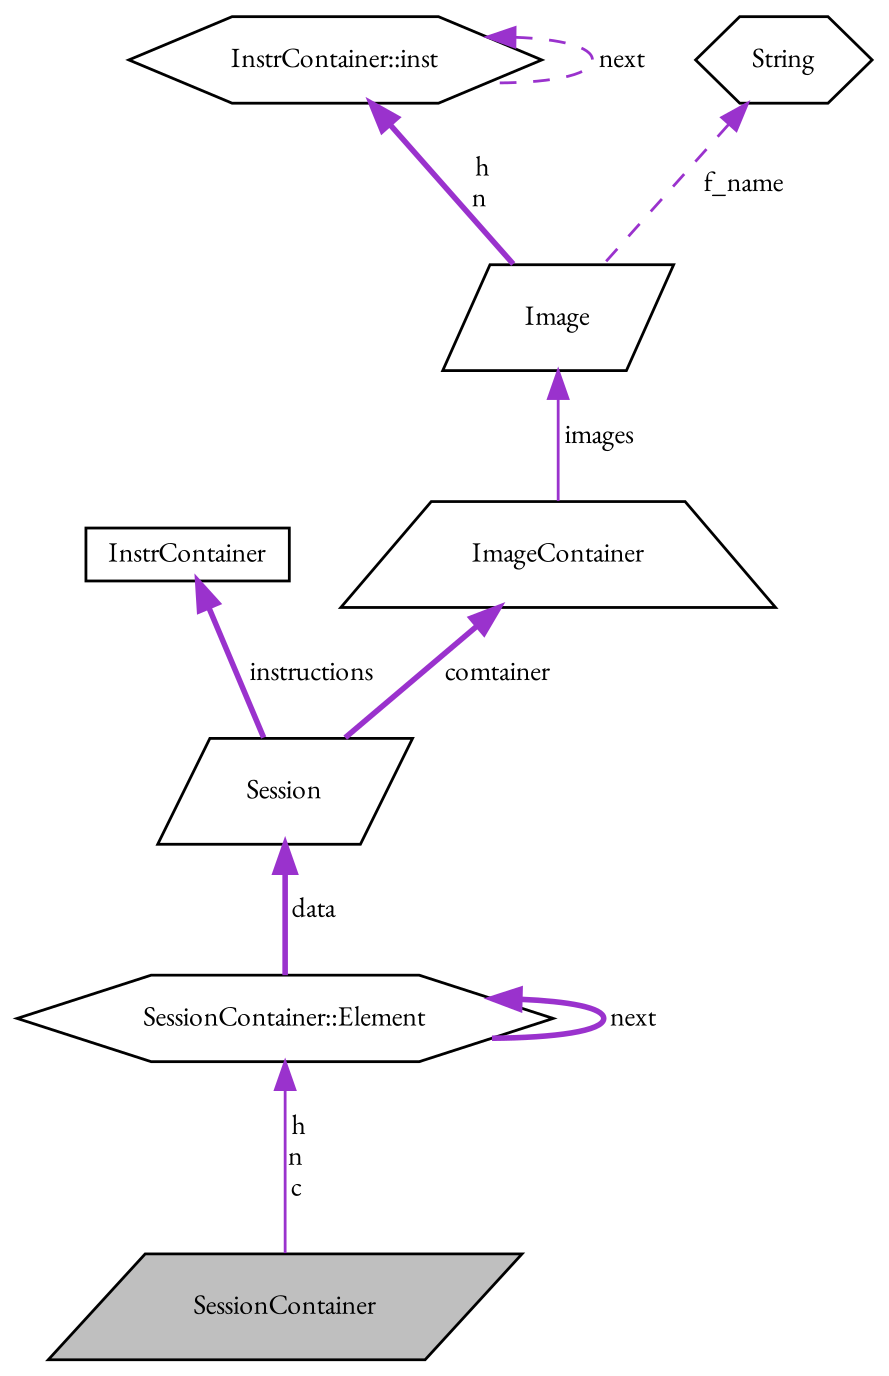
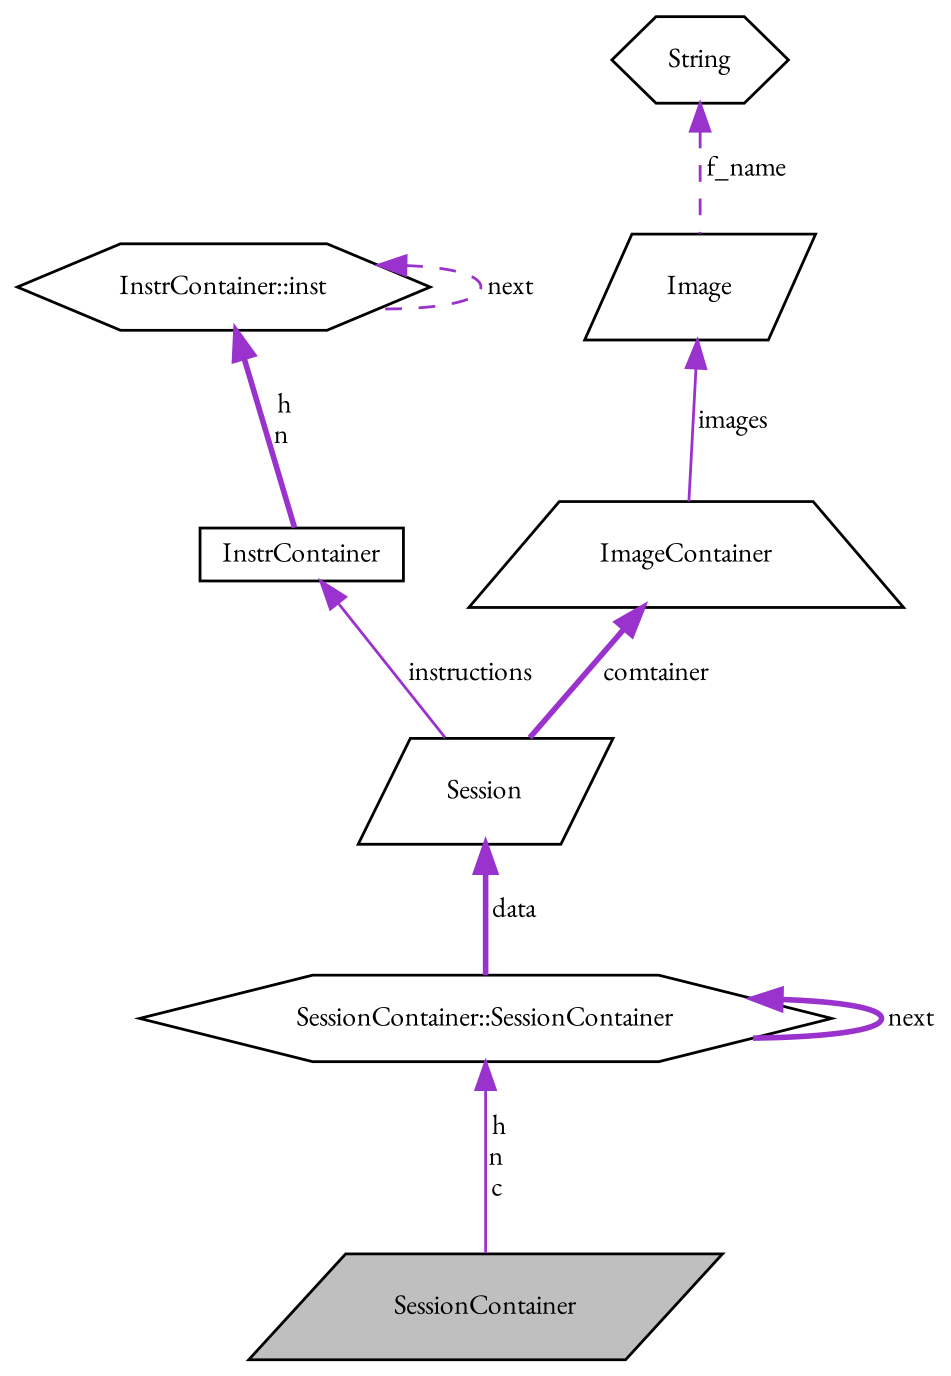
  digraph {
    fontname="EB Garamond"
    node [color=black fillcolor=white fontname="EB Garamond" fontsize=10 shape=parallelogram style=filled]
    edge [color=darkorchid3 dir=back fontname="EB Garamond" fontsize=10 labelfontname=Helvetica labelfontsize=10 style=bold]
    n1 [fillcolor=grey75 fontcolor=black height=0.2 label=SessionContainer width=0.4]
-   n2 [height=0.2 label="SessionContainer::Element" shape=hexagon width=0.4]
+   n2 [height=0.2 label="SessionContainer::SessionContainer" shape=hexagon width=0.4]
    n3 [height=0.2 label=Session width=0.4]
    n4 [height=0.2 label=InstrContainer shape=box width=0.4]
    n5 [height=0.2 label="InstrContainer::inst" shape=hexagon width=0.4]
    n6 [height=0.2 label=ImageContainer shape=trapezium width=0.4]
    n7 [height=0.2 label=Image width=0.4]
    n8 [height=0.2 label=String shape=hexagon width=0.4]
    n2 -> n1 [label=" h\nn\nc" style=solid]
    n2 -> n2 [label=" next"]
    n3 -> n2 [label=" data"]
-   n4 -> n3 [label=" instructions"]
-   n5 -> n7 [label=" h\nn"]
+   n4 -> n3 [label=" instructions" style=solid]
+   n5 -> n4 [label=" h\nn"]
    n5 -> n5 [label=" next" style=dashed]
    n6 -> n3 [label=" comtainer"]
    n7 -> n6 [label=" images" style=solid]
    n8 -> n7 [label=" f_name" style=dashed]
  }
